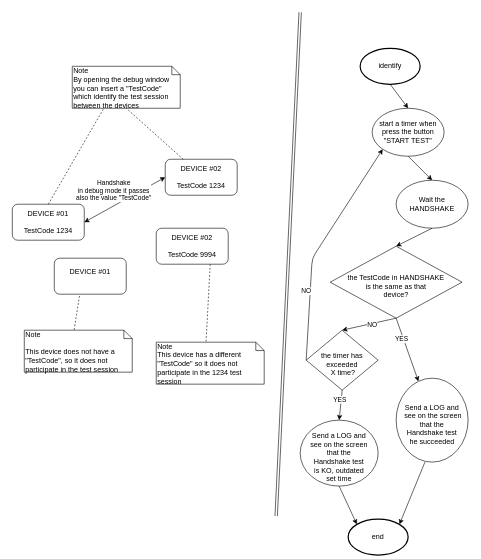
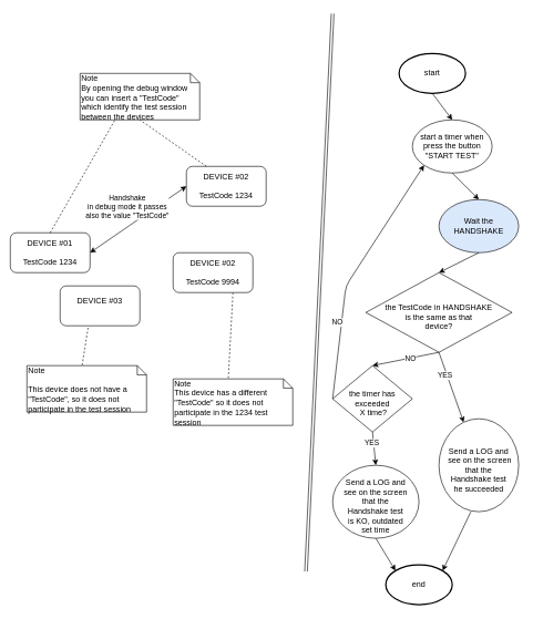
  <mxCell id="0" />
  <mxCell id="1" parent="0" />
- <mxCell id="2" value="DEVICE #01&lt;br&gt;&lt;br&gt;TestCode 1234" style="rounded=1;whiteSpace=wrap;html=1;" parent="1" vertex="1"><mxGeometry x="20" y="340" width="120" height="60" as="geometry" /></mxCell>
- <mxCell id="3" value="DEVICE #02&lt;br&gt;&lt;br&gt;TestCode 1234" style="rounded=1;whiteSpace=wrap;html=1;" parent="1" vertex="1"><mxGeometry x="275" y="265" width="120" height="60" as="geometry" /></mxCell>
- <mxCell id="4" value="DEVICE #01&lt;br&gt;&lt;br&gt;" style="rounded=1;whiteSpace=wrap;html=1;" parent="1" vertex="1"><mxGeometry x="90" y="430" width="120" height="60" as="geometry" /></mxCell>
+ <mxCell id="2" value="DEVICE #01&lt;br&gt;&lt;br&gt;TestCode 1234" style="rounded=1;whiteSpace=wrap;html=1;" parent="1" vertex="1"><mxGeometry x="15" y="350" width="120" height="60" as="geometry" /></mxCell>
+ <mxCell id="3" value="DEVICE #02&lt;br&gt;&lt;br&gt;TestCode 1234" style="rounded=1;whiteSpace=wrap;html=1;" parent="1" vertex="1"><mxGeometry x="280" y="250" width="120" height="60" as="geometry" /></mxCell>
+ <mxCell id="4" value="DEVICE #03&lt;br&gt;&lt;br&gt;" style="rounded=1;whiteSpace=wrap;html=1;" parent="1" vertex="1"><mxGeometry x="90" y="430" width="120" height="60" as="geometry" /></mxCell>
  <mxCell id="5" value="&lt;div&gt;Note&lt;/div&gt;&lt;div&gt;By opening the debug window you can insert a &quot;TestCode&quot; which identify the test session between the devices&lt;/div&gt;" style="shape=note;whiteSpace=wrap;html=1;size=14;verticalAlign=top;align=left;spacingTop=-6;" parent="1" vertex="1"><mxGeometry x="120" y="110" width="180" height="70" as="geometry" /></mxCell>
  <mxCell id="6" value="" style="endArrow=none;dashed=1;html=1;entryX=0.289;entryY=1.014;entryDx=0;entryDy=0;entryPerimeter=0;exitX=0.5;exitY=0;exitDx=0;exitDy=0;" parent="1" source="2" target="5" edge="1"><mxGeometry width="50" height="50" relative="1" as="geometry"><mxPoint x="280" y="320" as="sourcePoint" /><mxPoint x="330" y="270" as="targetPoint" /></mxGeometry></mxCell>
  <mxCell id="7" value="" style="endArrow=none;dashed=1;html=1;entryX=0.5;entryY=1;entryDx=0;entryDy=0;entryPerimeter=0;exitX=0.25;exitY=0;exitDx=0;exitDy=0;" parent="1" source="3" target="5" edge="1"><mxGeometry width="50" height="50" relative="1" as="geometry"><mxPoint x="130" y="200" as="sourcePoint" /><mxPoint x="192.02" y="110.98" as="targetPoint" /></mxGeometry></mxCell>
  <mxCell id="8" value="Note&lt;br&gt;&lt;div&gt;&lt;br&gt;&lt;/div&gt;&lt;div&gt;This device does not have a &quot;TestCode&quot;, so it does not participate in the test session&lt;/div&gt;" style="shape=note;whiteSpace=wrap;html=1;size=14;verticalAlign=top;align=left;spacingTop=-6;" parent="1" vertex="1"><mxGeometry x="40" y="550" width="180" height="70" as="geometry" /></mxCell>
  <mxCell id="9" value="" style="endArrow=none;dashed=1;html=1;entryX=0;entryY=0;entryDx=83;entryDy=0;entryPerimeter=0;exitX=0.35;exitY=1.05;exitDx=0;exitDy=0;exitPerimeter=0;" parent="1" source="4" target="8" edge="1"><mxGeometry width="50" height="50" relative="1" as="geometry"><mxPoint x="470" y="610" as="sourcePoint" /><mxPoint x="322.02" y="520.98" as="targetPoint" /></mxGeometry></mxCell>
  <mxCell id="10" value="Note&lt;br&gt;This device has a different &quot;TestCode&quot; so it does not participate in the 1234 test session" style="shape=note;whiteSpace=wrap;html=1;size=14;verticalAlign=top;align=left;spacingTop=-6;" parent="1" vertex="1"><mxGeometry x="260" y="570" width="180" height="70" as="geometry" /></mxCell>
  <mxCell id="11" value="" style="endArrow=none;dashed=1;html=1;entryX=0;entryY=0;entryDx=83;entryDy=0;entryPerimeter=0;exitX=0.75;exitY=1;exitDx=0;exitDy=0;" parent="1" source="12" target="10" edge="1"><mxGeometry width="50" height="50" relative="1" as="geometry"><mxPoint x="410" y="350" as="sourcePoint" /><mxPoint x="520.02" y="457.98" as="targetPoint" /></mxGeometry></mxCell>
  <mxCell id="12" value="DEVICE #02&lt;br&gt;&lt;br&gt;TestCode 9994" style="rounded=1;whiteSpace=wrap;html=1;" parent="1" vertex="1"><mxGeometry x="260" y="380" width="120" height="60" as="geometry" /></mxCell>
  <mxCell id="13" value="" style="endArrow=classic;startArrow=classic;html=1;exitX=1;exitY=0.5;exitDx=0;exitDy=0;entryX=0;entryY=0.5;entryDx=0;entryDy=0;" parent="1" source="2" target="3" edge="1"><mxGeometry width="50" height="50" relative="1" as="geometry"><mxPoint x="280" y="220" as="sourcePoint" /><mxPoint x="330" y="170" as="targetPoint" /></mxGeometry></mxCell>
  <mxCell id="14" value="Handshake&lt;br&gt;in debug mode it passes&lt;br&gt;also the value &quot;TestCode&quot;" style="edgeLabel;html=1;align=center;verticalAlign=middle;resizable=0;points=[];" parent="13" vertex="1" connectable="0"><mxGeometry x="0.306" y="-2" relative="1" as="geometry"><mxPoint x="-40.3" y="-5.82" as="offset" /></mxGeometry></mxCell>
- <mxCell id="15" value="identify" style="strokeWidth=2;html=1;shape=mxgraph.flowchart.start_1;whiteSpace=wrap;" parent="1" vertex="1"><mxGeometry x="600" y="80" width="100" height="60" as="geometry" /></mxCell>
+ <mxCell id="15" value="start" style="strokeWidth=2;html=1;shape=mxgraph.flowchart.start_1;whiteSpace=wrap;" parent="1" vertex="1"><mxGeometry x="600" y="80" width="100" height="60" as="geometry" /></mxCell>
  <mxCell id="16" value="&lt;div&gt;&lt;br&gt;the TestCode in HANDSHAKE&lt;/div&gt;&lt;div&gt;is the same as that&lt;/div&gt;&lt;div&gt;device?&lt;/div&gt;" style="rhombus;whiteSpace=wrap;html=1;" parent="1" vertex="1"><mxGeometry x="550" y="410" width="220" height="120" as="geometry" /></mxCell>
  <mxCell id="17" value="" style="endArrow=classic;html=1;exitX=0.5;exitY=1;exitDx=0;exitDy=0;exitPerimeter=0;entryX=0.5;entryY=0;entryDx=0;entryDy=0;" parent="1" source="15" target="23" edge="1"><mxGeometry width="50" height="50" relative="1" as="geometry"><mxPoint x="290" y="520" as="sourcePoint" /><mxPoint x="620" y="260" as="targetPoint" /></mxGeometry></mxCell>
  <mxCell id="18" value="" style="endArrow=classic;html=1;exitX=0.5;exitY=1;exitDx=0;exitDy=0;" parent="1" source="16" target="20" edge="1"><mxGeometry width="50" height="50" relative="1" as="geometry"><mxPoint x="590" y="420" as="sourcePoint" /><mxPoint x="750" y="470" as="targetPoint" /></mxGeometry></mxCell>
  <mxCell id="19" value="YES" style="edgeLabel;html=1;align=center;verticalAlign=middle;resizable=0;points=[];" parent="18" vertex="1" connectable="0"><mxGeometry x="-0.366" y="-3" relative="1" as="geometry"><mxPoint as="offset" /></mxGeometry></mxCell>
  <mxCell id="20" value="&lt;div&gt;&lt;br&gt;&lt;/div&gt;&lt;div&gt;Send a LOG and&lt;br&gt;&amp;nbsp;see on the screen that the&lt;/div&gt;&lt;div&gt;Handshake test&lt;/div&gt;&lt;div&gt;he succeeded&lt;/div&gt;" style="ellipse;whiteSpace=wrap;html=1;" parent="1" vertex="1"><mxGeometry x="660" y="630" width="120" height="140" as="geometry" /></mxCell>
- <mxCell id="21" value="end" style="strokeWidth=2;html=1;shape=mxgraph.flowchart.start_1;whiteSpace=wrap;" parent="1" vertex="1"><mxGeometry x="580" y="865" width="100" height="60" as="geometry" /></mxCell>
+ <mxCell id="21" value="end" style="strokeWidth=2;html=1;shape=mxgraph.flowchart.start_1;whiteSpace=wrap;" parent="1" vertex="1"><mxGeometry x="580" y="850" width="100" height="60" as="geometry" /></mxCell>
  <mxCell id="22" value="" style="endArrow=classic;html=1;exitX=0.4;exitY=1;exitDx=0;exitDy=0;exitPerimeter=0;entryX=0.855;entryY=0.145;entryDx=0;entryDy=0;entryPerimeter=0;" parent="1" source="20" target="21" edge="1"><mxGeometry width="50" height="50" relative="1" as="geometry"><mxPoint x="700" y="390" as="sourcePoint" /><mxPoint x="721.515" y="490.402" as="targetPoint" /></mxGeometry></mxCell>
  <mxCell id="23" value="&lt;div&gt;&lt;span&gt;start a timer when &lt;br&gt;press the button&lt;/span&gt;&lt;br&gt;&lt;/div&gt;&lt;div&gt;&quot;START TEST&quot;&lt;/div&gt;" style="ellipse;whiteSpace=wrap;html=1;" parent="1" vertex="1"><mxGeometry x="620" y="180" width="120" height="80" as="geometry" /></mxCell>
  <mxCell id="24" value="" style="endArrow=classic;html=1;exitX=0.5;exitY=1;exitDx=0;exitDy=0;entryX=0.5;entryY=0;entryDx=0;entryDy=0;" parent="1" source="23" target="34" edge="1"><mxGeometry width="50" height="50" relative="1" as="geometry"><mxPoint x="660" y="150" as="sourcePoint" /><mxPoint x="680" y="200" as="targetPoint" /></mxGeometry></mxCell>
- <mxCell id="25" value="&lt;div&gt;&lt;br&gt;&lt;/div&gt;&lt;div&gt;the timer has&lt;/div&gt;&lt;div&gt;exceeded&lt;/div&gt;&lt;div&gt;&amp;nbsp;X time?&lt;/div&gt;" style="rhombus;whiteSpace=wrap;html=1;" parent="1" vertex="1"><mxGeometry x="510" y="550" width="120" height="100" as="geometry" /></mxCell>
+ <mxCell id="25" value="&lt;div&gt;&lt;br&gt;&lt;/div&gt;&lt;div&gt;the timer has&lt;/div&gt;&lt;div&gt;exceeded&lt;/div&gt;&lt;div&gt;&amp;nbsp;X time?&lt;/div&gt;" style="rhombus;whiteSpace=wrap;html=1;" parent="1" vertex="1"><mxGeometry x="500" y="550" width="120" height="100" as="geometry" /></mxCell>
  <mxCell id="26" value="" style="endArrow=classic;html=1;exitX=0.5;exitY=1;exitDx=0;exitDy=0;entryX=0.5;entryY=0;entryDx=0;entryDy=0;" parent="1" source="25" target="32" edge="1"><mxGeometry width="50" height="50" relative="1" as="geometry"><mxPoint x="680" y="440" as="sourcePoint" /><mxPoint x="610" y="590" as="targetPoint" /></mxGeometry></mxCell>
  <mxCell id="27" value="YES" style="edgeLabel;html=1;align=center;verticalAlign=middle;resizable=0;points=[];" parent="26" vertex="1" connectable="0"><mxGeometry x="-0.366" y="-3" relative="1" as="geometry"><mxPoint as="offset" /></mxGeometry></mxCell>
  <mxCell id="28" value="" style="endArrow=classic;html=1;entryX=0.5;entryY=0;entryDx=0;entryDy=0;" parent="1" target="25" edge="1"><mxGeometry width="50" height="50" relative="1" as="geometry"><mxPoint x="660" y="530" as="sourcePoint" /><mxPoint x="620" y="600" as="targetPoint" /></mxGeometry></mxCell>
  <mxCell id="29" value="NO" style="edgeLabel;html=1;align=center;verticalAlign=middle;resizable=0;points=[];" parent="28" vertex="1" connectable="0"><mxGeometry x="-0.366" y="-3" relative="1" as="geometry"><mxPoint x="-11.04" y="6.64" as="offset" /></mxGeometry></mxCell>
  <mxCell id="30" value="" style="endArrow=classic;html=1;entryX=0;entryY=1;entryDx=0;entryDy=0;exitX=0;exitY=0.5;exitDx=0;exitDy=0;" parent="1" source="25" target="23" edge="1"><mxGeometry width="50" height="50" relative="1" as="geometry"><mxPoint x="680" y="440" as="sourcePoint" /><mxPoint x="590" y="460" as="targetPoint" /><Array as="points"><mxPoint x="520" y="430" /></Array></mxGeometry></mxCell>
  <mxCell id="31" value="NO" style="edgeLabel;html=1;align=center;verticalAlign=middle;resizable=0;points=[];" parent="30" vertex="1" connectable="0"><mxGeometry x="-0.366" y="-3" relative="1" as="geometry"><mxPoint x="-11.04" y="6.64" as="offset" /></mxGeometry></mxCell>
  <mxCell id="32" value="&lt;div&gt;&lt;br&gt;&lt;/div&gt;&lt;div&gt;Send a LOG and &lt;br&gt;see on the screen &lt;br&gt;that the&lt;/div&gt;&lt;div&gt;Handshake test&lt;/div&gt;&lt;div&gt;is KO, outdated&lt;/div&gt;&lt;div&gt;set time&lt;/div&gt;" style="ellipse;whiteSpace=wrap;html=1;" parent="1" vertex="1"><mxGeometry x="500" y="700" width="130" height="110" as="geometry" /></mxCell>
  <mxCell id="33" value="" style="endArrow=classic;html=1;exitX=0.5;exitY=1;exitDx=0;exitDy=0;entryX=0.145;entryY=0.145;entryDx=0;entryDy=0;entryPerimeter=0;" parent="1" source="32" target="21" edge="1"><mxGeometry width="50" height="50" relative="1" as="geometry"><mxPoint x="708" y="670" as="sourcePoint" /><mxPoint x="635.5" y="808.7" as="targetPoint" /></mxGeometry></mxCell>
- <mxCell id="34" value="Wait the HANDSHAKE" style="ellipse;whiteSpace=wrap;html=1;" parent="1" vertex="1"><mxGeometry x="660" y="300" width="120" height="80" as="geometry" /></mxCell>
+ <mxCell id="34" value="Wait the HANDSHAKE" style="ellipse;whiteSpace=wrap;html=1;fillColor=#dae8fc;" parent="1" vertex="1"><mxGeometry x="660" y="300" width="120" height="80" as="geometry" /></mxCell>
  <mxCell id="35" value="" style="endArrow=classic;html=1;exitX=0.5;exitY=1;exitDx=0;exitDy=0;entryX=0.5;entryY=0;entryDx=0;entryDy=0;" parent="1" source="34" target="16" edge="1"><mxGeometry width="50" height="50" relative="1" as="geometry"><mxPoint x="690" y="270" as="sourcePoint" /><mxPoint x="730" y="310" as="targetPoint" /></mxGeometry></mxCell>
  <mxCell id="36" value="" style="shape=link;html=1;" parent="1" edge="1"><mxGeometry width="50" height="50" relative="1" as="geometry"><mxPoint x="460" y="860" as="sourcePoint" /><mxPoint x="500" y="20" as="targetPoint" /></mxGeometry></mxCell>
